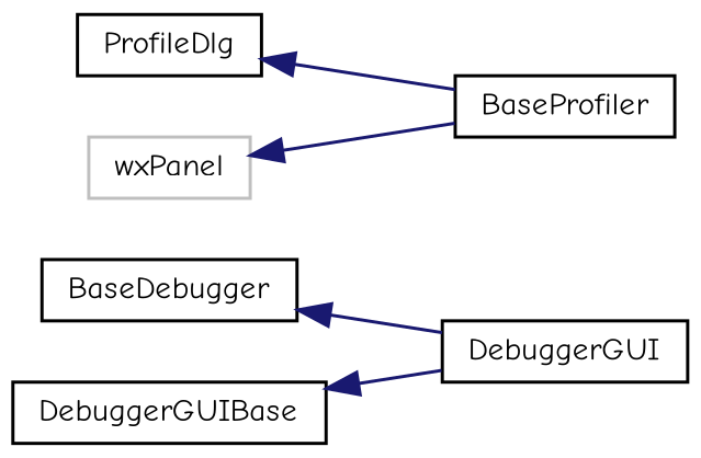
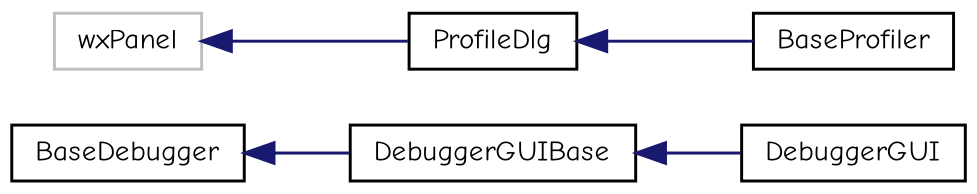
  digraph {
    fontname="Comic Neue"
    rankdir=LR
    node [color=black fillcolor=white fontname="Comic Neue" fontsize=10 shape=record style=filled]
    edge [color=midnightblue dir=back fontname="Comic Neue" fontsize=10 labelfontname=Helvetica labelfontsize=10 style=solid]
    n1 [height=0.2 label=BaseDebugger width=0.4]
    n2 [height=0.2 label=DebuggerGUI width=0.4]
    n3 [height=0.2 label=BaseProfiler width=0.4]
    n4 [height=0.2 label=ProfileDlg width=0.4]
    n5 [color=grey75 height=0.2 label=wxPanel width=0.4]
    n6 [height=0.2 label=DebuggerGUIBase width=0.4]
-   n1 -> n2
+   n1 -> n6
    n4 -> n3
-   n5 -> n3
+   n5 -> n4
    n6 -> n2
  }
